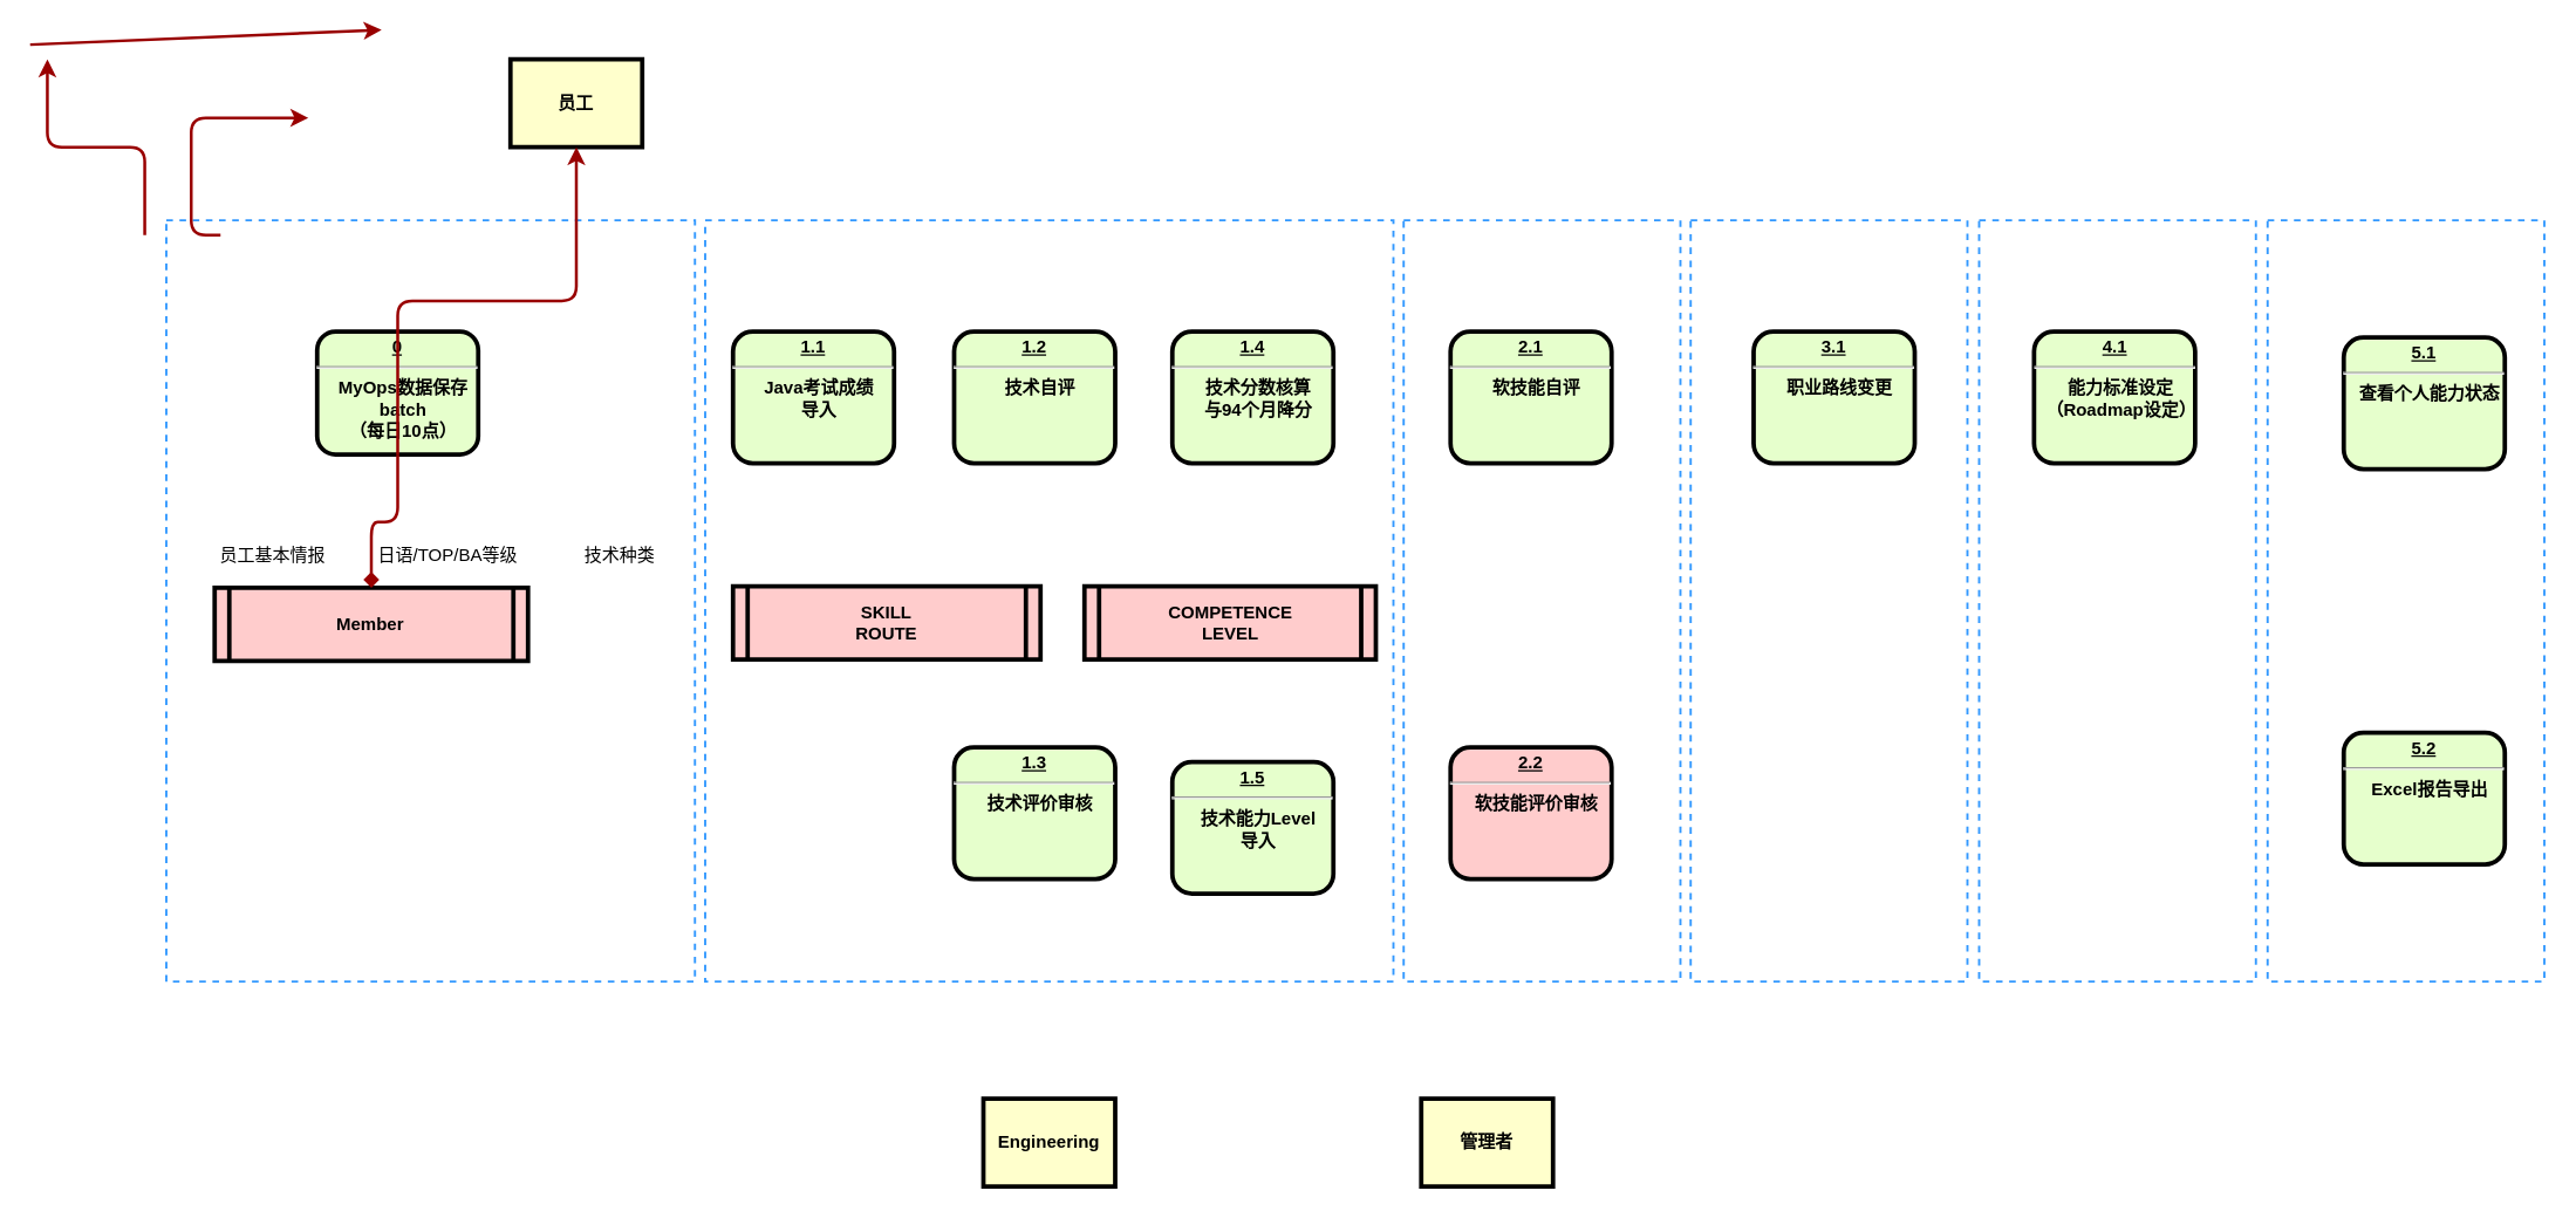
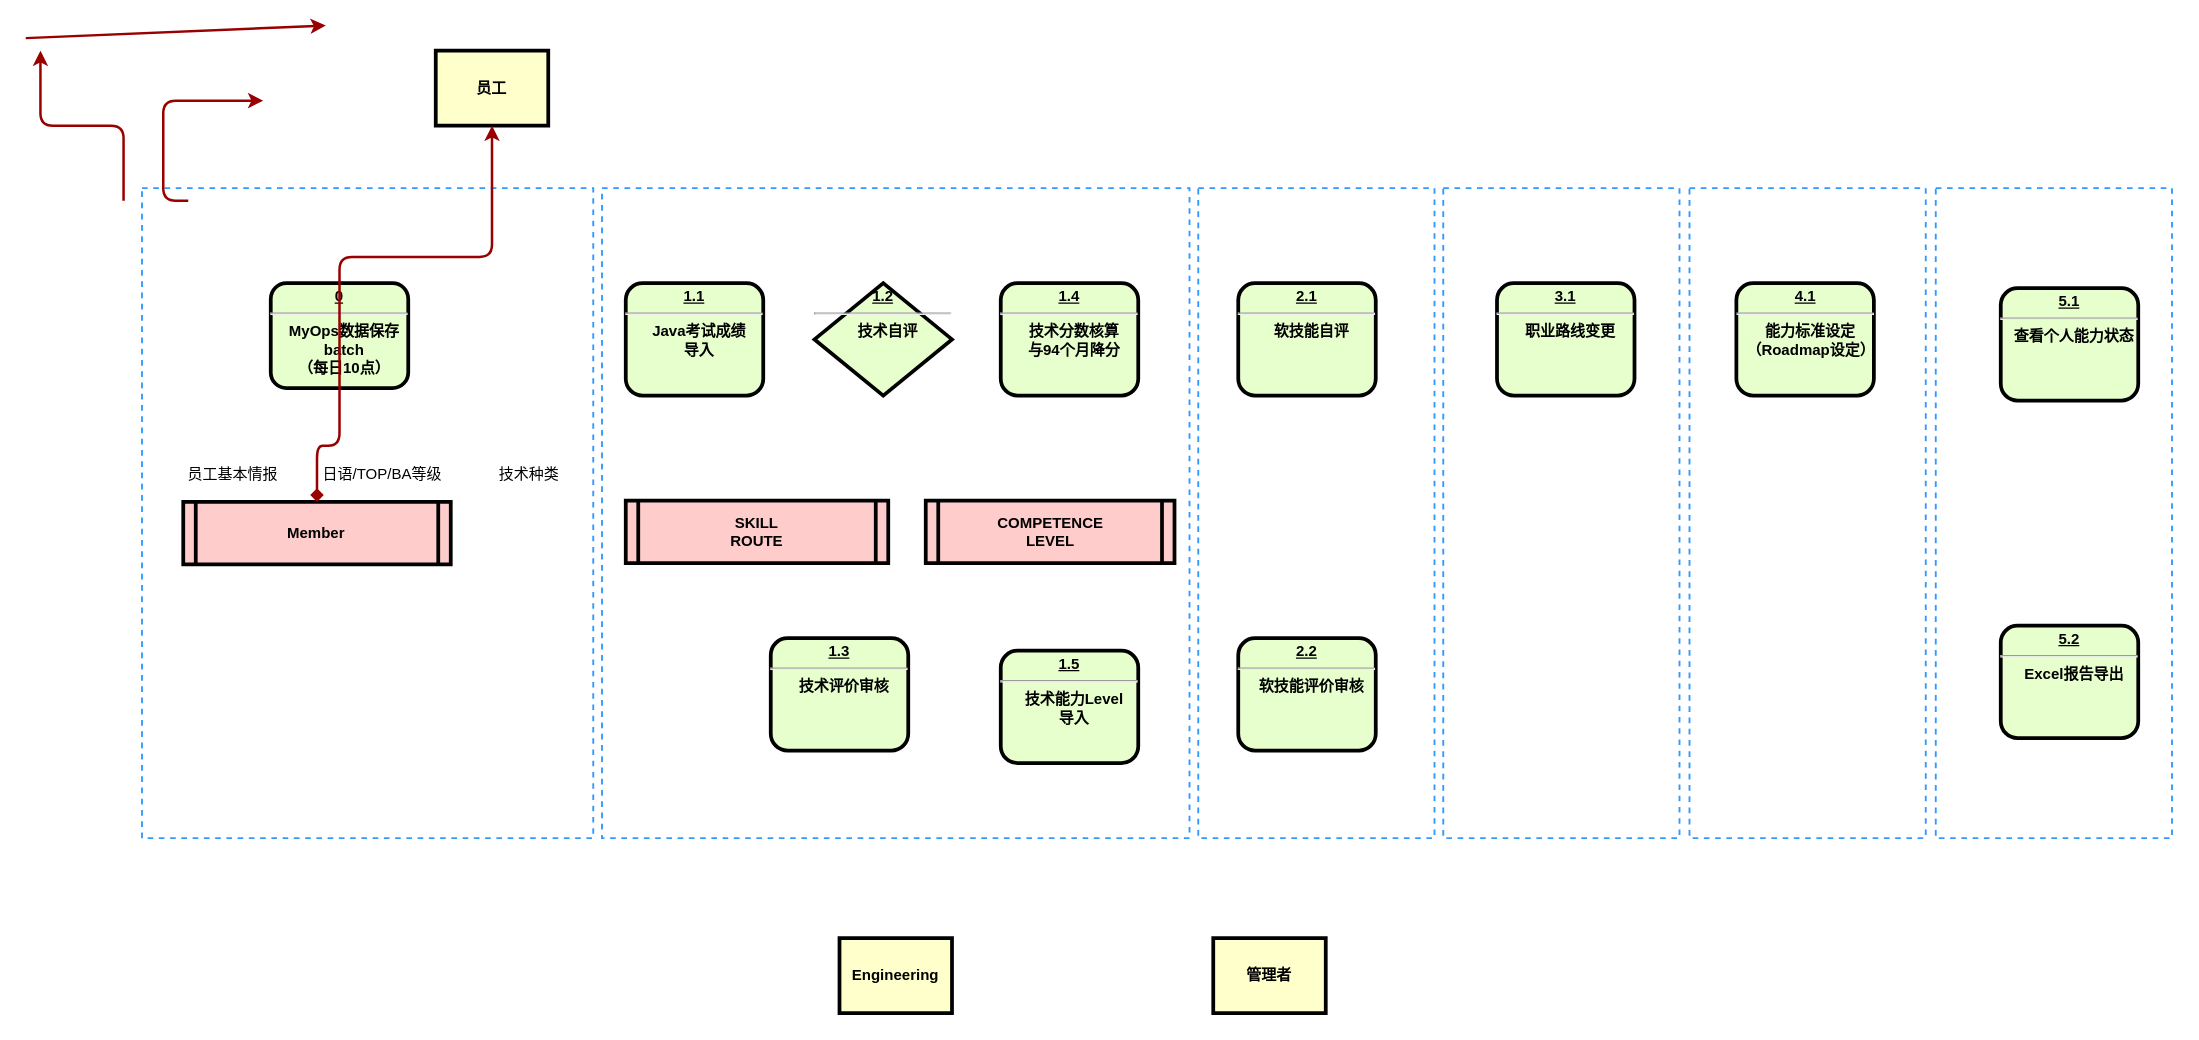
  <mxCell id="0" />
  <mxCell id="1" parent="0" />
  <mxCell id="2" value="" style="rounded=0;whiteSpace=wrap;html=1;fillColor=none;dashed=1;strokeColor=#3399FF;strokeWidth=1.5;align=left;" vertex="1" parent="1"><mxGeometry x="1548" y="150" width="189" height="520" as="geometry" /></mxCell>
  <mxCell id="3" value="" style="rounded=0;whiteSpace=wrap;html=1;fillColor=none;dashed=1;strokeColor=#3399FF;strokeWidth=1.5;align=left;" vertex="1" parent="1"><mxGeometry x="1351" y="150" width="189" height="520" as="geometry" /></mxCell>
  <mxCell id="4" value="" style="rounded=0;whiteSpace=wrap;html=1;fillColor=none;dashed=1;strokeColor=#3399FF;strokeWidth=1.5;align=left;" vertex="1" parent="1"><mxGeometry x="1154" y="150" width="189" height="520" as="geometry" /></mxCell>
  <mxCell id="5" value="" style="rounded=0;whiteSpace=wrap;html=1;fillColor=none;dashed=1;strokeColor=#3399FF;strokeWidth=1.5;align=left;" vertex="1" parent="1"><mxGeometry x="958" y="150" width="189" height="520" as="geometry" /></mxCell>
  <mxCell id="6" value="" style="rounded=0;whiteSpace=wrap;html=1;fillColor=none;dashed=1;strokeColor=#3399FF;strokeWidth=1.5;align=left;" vertex="1" parent="1"><mxGeometry x="113" y="150" width="361" height="520" as="geometry" /></mxCell>
  <mxCell id="7" value="" style="rounded=0;whiteSpace=wrap;html=1;fillColor=none;dashed=1;strokeColor=#3399FF;strokeWidth=1.5;align=left;" vertex="1" parent="1"><mxGeometry x="481" y="150" width="470" height="520" as="geometry" /></mxCell>
  <mxCell id="8" value="&lt;p style=&quot;margin: 0px; margin-top: 4px; text-align: center; text-decoration: underline;&quot;&gt;&lt;strong&gt;0&lt;/strong&gt;&lt;/p&gt;&lt;hr&gt;&lt;p style=&quot;margin: 0px; margin-left: 8px;&quot;&gt;MyOps&lt;span style=&quot;background-color: initial;&quot;&gt;数据保存&lt;/span&gt;&lt;/p&gt;&lt;p style=&quot;margin: 0px; margin-left: 8px;&quot;&gt;batch&lt;br style=&quot;border-color: var(--border-color); padding: 0px; margin: 0px;&quot;&gt;&lt;span style=&quot;&quot;&gt;（每日10点）&lt;/span&gt;&lt;br&gt;&lt;/p&gt;" style="verticalAlign=middle;align=center;overflow=fill;fontSize=12;fontFamily=Helvetica;html=1;rounded=1;fontStyle=1;strokeWidth=3;fillColor=#E6FFCC" parent="1" vertex="1"><mxGeometry x="216" y="226" width="110" height="84" as="geometry" /></mxCell>
  <mxCell id="9" value="员工" style="whiteSpace=wrap;align=center;verticalAlign=middle;fontStyle=1;strokeWidth=3;fillColor=#FFFFCC" parent="1" vertex="1"><mxGeometry x="348" y="40" width="90" height="60" as="geometry" /></mxCell>
  <mxCell id="10" value="Member" style="shape=process;whiteSpace=wrap;align=center;verticalAlign=middle;size=0.048;fontStyle=1;strokeWidth=3;fillColor=#FFCCCC" parent="1" vertex="1"><mxGeometry x="146" y="401" width="214" height="50" as="geometry" /></mxCell>
  <mxCell id="11" value="&lt;p style=&quot;margin: 0px; margin-top: 4px; text-align: center; text-decoration: underline;&quot;&gt;1.1&lt;/p&gt;&lt;hr&gt;&lt;p style=&quot;margin: 0px; margin-left: 8px;&quot;&gt;Java考试成绩&lt;/p&gt;&lt;p style=&quot;margin: 0px; margin-left: 8px;&quot;&gt;导入&lt;/p&gt;" style="verticalAlign=middle;align=center;overflow=fill;fontSize=12;fontFamily=Helvetica;html=1;rounded=1;fontStyle=1;strokeWidth=3;fillColor=#E6FFCC" parent="1" vertex="1"><mxGeometry x="500" y="226" width="110" height="90" as="geometry" /></mxCell>
  <mxCell id="12" value="&lt;p style=&quot;margin: 0px; margin-top: 4px; text-align: center; text-decoration: underline;&quot;&gt;1.4&lt;/p&gt;&lt;hr&gt;&lt;p style=&quot;margin: 0px; margin-left: 8px;&quot;&gt;技术分数核算&lt;/p&gt;&lt;p style=&quot;margin: 0px; margin-left: 8px;&quot;&gt;与94个月降分&lt;/p&gt;" style="verticalAlign=middle;align=center;overflow=fill;fontSize=12;fontFamily=Helvetica;html=1;rounded=1;fontStyle=1;strokeWidth=3;fillColor=#E6FFCC" parent="1" vertex="1"><mxGeometry x="800" y="226" width="110" height="90" as="geometry" /></mxCell>
- <mxCell id="13" value="&lt;p style=&quot;margin: 0px; margin-top: 4px; text-align: center; text-decoration: underline;&quot;&gt;1.2&lt;/p&gt;&lt;hr&gt;&lt;p style=&quot;margin: 0px; margin-left: 8px;&quot;&gt;技术自评&lt;/p&gt;" style="verticalAlign=middle;align=center;overflow=fill;fontSize=12;fontFamily=Helvetica;html=1;rounded=1;fontStyle=1;strokeWidth=3;fillColor=#E6FFCC" parent="1" vertex="1"><mxGeometry x="651" y="226" width="110" height="90" as="geometry" /></mxCell>
+ <mxCell id="13" value="&lt;p style=&quot;margin: 0px; margin-top: 4px; text-align: center; text-decoration: underline;&quot;&gt;1.2&lt;/p&gt;&lt;hr&gt;&lt;p style=&quot;margin: 0px; margin-left: 8px;&quot;&gt;技术自评&lt;/p&gt;" style="rhombus;verticalAlign=middle;align=center;overflow=fill;fontSize=12;fontFamily=Helvetica;html=1;fontStyle=1;strokeWidth=3;fillColor=#E6FFCC;" parent="1" vertex="1"><mxGeometry x="651" y="226" width="110" height="90" as="geometry" /></mxCell>
  <mxCell id="14" value="管理者" style="whiteSpace=wrap;align=center;verticalAlign=middle;fontStyle=1;strokeWidth=3;fillColor=#FFFFCC" parent="1" vertex="1"><mxGeometry x="970" y="750" width="90" height="60" as="geometry" /></mxCell>
  <mxCell id="15" value="Engineering" style="whiteSpace=wrap;align=center;verticalAlign=middle;fontStyle=1;strokeWidth=3;fillColor=#FFFFCC" parent="1" vertex="1"><mxGeometry x="671" y="750" width="90" height="60" as="geometry" /></mxCell>
  <mxCell id="16" value="" style="edgeStyle=none;noEdgeStyle=1;strokeColor=#990000;strokeWidth=2" parent="1" edge="1"><mxGeometry width="100" height="100" relative="1" as="geometry"><mxPoint x="20" y="29.996" as="sourcePoint" /><mxPoint x="260" y="20" as="targetPoint" /></mxGeometry></mxCell>
  <mxCell id="17" value="日语/TOP/BA等级" style="text;spacingTop=-5;align=center" parent="1" vertex="1"><mxGeometry x="290.5" y="370" width="30" height="20" as="geometry" /></mxCell>
  <mxCell id="18" value="" style="edgeStyle=elbowEdgeStyle;elbow=horizontal;strokeColor=#990000;strokeWidth=2" parent="1" edge="1"><mxGeometry width="100" height="100" relative="1" as="geometry"><mxPoint x="150" y="160" as="sourcePoint" /><mxPoint x="210" y="80" as="targetPoint" /><Array as="points"><mxPoint x="130" y="80" /></Array></mxGeometry></mxCell>
  <mxCell id="19" value="" style="edgeStyle=elbowEdgeStyle;elbow=vertical;strokeColor=#990000;strokeWidth=2" parent="1" edge="1"><mxGeometry width="100" height="100" relative="1" as="geometry"><mxPoint x="98.25" y="160" as="sourcePoint" /><mxPoint x="31.75" y="40" as="targetPoint" /><Array as="points"><mxPoint x="188.25" y="100" /></Array></mxGeometry></mxCell>
  <mxCell id="20" value="COMPETENCE&#10;LEVEL" style="shape=process;whiteSpace=wrap;align=center;verticalAlign=middle;size=0.048;fontStyle=1;strokeWidth=3;fillColor=#FFCCCC" parent="1" vertex="1"><mxGeometry x="740" y="400" width="199" height="50" as="geometry" /></mxCell>
  <mxCell id="21" value="" style="edgeStyle=elbowEdgeStyle;elbow=vertical;entryX=0.5;entryY=0;strokeColor=#990000;strokeWidth=2;exitX=0.5;exitY=1;exitDx=0;exitDy=0;entryDx=0;entryDy=0;endArrow=diamond;" parent="1" source="8" target="10" edge="1"><mxGeometry width="100" height="100" relative="1" as="geometry"><mxPoint x="127" y="562" as="sourcePoint" /><mxPoint x="226" y="441" as="targetPoint" /></mxGeometry></mxCell>
  <mxCell id="22" value="" style="edgeStyle=elbowEdgeStyle;elbow=vertical;strokeColor=#990000;strokeWidth=2;exitX=0.5;exitY=1;exitDx=0;exitDy=0;" parent="1" source="8" target="9" edge="1"><mxGeometry width="100" height="100" relative="1" as="geometry"><mxPoint x="386" y="301" as="sourcePoint" /><mxPoint x="301" y="392" as="targetPoint" /></mxGeometry></mxCell>
  <mxCell id="23" value="员工基本情报" style="text;spacingTop=-5;align=center" parent="1" vertex="1"><mxGeometry x="173.5" y="370" width="25" height="20" as="geometry" /></mxCell>
  <mxCell id="24" value="SKILL&#10;ROUTE" style="shape=process;whiteSpace=wrap;align=center;verticalAlign=middle;size=0.048;fontStyle=1;strokeWidth=3;fillColor=#FFCCCC" parent="1" vertex="1"><mxGeometry x="500" y="400" width="210" height="50" as="geometry" /></mxCell>
  <mxCell id="25" value="技术种类" style="text;spacingTop=-5;align=center" parent="1" vertex="1"><mxGeometry x="408" y="370" width="30" height="20" as="geometry" /></mxCell>
  <mxCell id="26" style="edgeStyle=orthogonalEdgeStyle;rounded=0;orthogonalLoop=1;jettySize=auto;html=1;exitX=0.5;exitY=1;exitDx=0;exitDy=0;" parent="1" source="11" target="11" edge="1"><mxGeometry relative="1" as="geometry" /></mxCell>
- <mxCell id="27" value="&lt;p style=&quot;margin: 0px; margin-top: 4px; text-align: center; text-decoration: underline;&quot;&gt;1.3&lt;/p&gt;&lt;hr&gt;&lt;p style=&quot;margin: 0px; margin-left: 8px;&quot;&gt;技术评价审核&lt;/p&gt;" style="verticalAlign=middle;align=center;overflow=fill;fontSize=12;fontFamily=Helvetica;html=1;rounded=1;fontStyle=1;strokeWidth=3;fillColor=#E6FFCC" parent="1" vertex="1"><mxGeometry x="651" y="510" width="110" height="90" as="geometry" /></mxCell>
+ <mxCell id="27" value="&lt;p style=&quot;margin: 0px; margin-top: 4px; text-align: center; text-decoration: underline;&quot;&gt;1.3&lt;/p&gt;&lt;hr&gt;&lt;p style=&quot;margin: 0px; margin-left: 8px;&quot;&gt;技术评价审核&lt;/p&gt;" style="verticalAlign=middle;align=center;overflow=fill;fontSize=12;fontFamily=Helvetica;html=1;rounded=1;fontStyle=1;strokeWidth=3;fillColor=#E6FFCC" parent="1" vertex="1"><mxGeometry x="616" y="510" width="110" height="90" as="geometry" /></mxCell>
  <mxCell id="28" value="&lt;p style=&quot;margin: 0px; margin-top: 4px; text-align: center; text-decoration: underline;&quot;&gt;&lt;strong&gt;5.2&lt;/strong&gt;&lt;/p&gt;&lt;hr&gt;&lt;p style=&quot;margin: 0px; margin-left: 8px;&quot;&gt;Excel报告导出&lt;/p&gt;" style="verticalAlign=middle;align=center;overflow=fill;fontSize=12;fontFamily=Helvetica;html=1;rounded=1;fontStyle=1;strokeWidth=3;fillColor=#E6FFCC" parent="1" vertex="1"><mxGeometry x="1600" y="500" width="110" height="90" as="geometry" /></mxCell>
- <mxCell id="29" value="&lt;p style=&quot;margin: 0px; margin-top: 4px; text-align: center; text-decoration: underline;&quot;&gt;&lt;strong&gt;2.2&lt;/strong&gt;&lt;/p&gt;&lt;hr&gt;&lt;p style=&quot;margin: 0px; margin-left: 8px;&quot;&gt;软技能评价审核&lt;/p&gt;" style="verticalAlign=middle;align=center;overflow=fill;fontSize=12;fontFamily=Helvetica;html=1;rounded=1;fontStyle=1;strokeWidth=3;fillColor=#ffcccc;" vertex="1" parent="1"><mxGeometry x="990" y="510" width="110" height="90" as="geometry" /></mxCell>
+ <mxCell id="29" value="&lt;p style=&quot;margin: 0px; margin-top: 4px; text-align: center; text-decoration: underline;&quot;&gt;&lt;strong&gt;2.2&lt;/strong&gt;&lt;/p&gt;&lt;hr&gt;&lt;p style=&quot;margin: 0px; margin-left: 8px;&quot;&gt;软技能评价审核&lt;/p&gt;" style="verticalAlign=middle;align=center;overflow=fill;fontSize=12;fontFamily=Helvetica;html=1;rounded=1;fontStyle=1;strokeWidth=3;fillColor=#E6FFCC" vertex="1" parent="1"><mxGeometry x="990" y="510" width="110" height="90" as="geometry" /></mxCell>
  <mxCell id="30" value="&lt;p style=&quot;margin: 0px; margin-top: 4px; text-align: center; text-decoration: underline;&quot;&gt;&lt;strong&gt;2.1&lt;/strong&gt;&lt;/p&gt;&lt;hr&gt;&lt;p style=&quot;margin: 0px; margin-left: 8px;&quot;&gt;软技能自评&lt;/p&gt;" style="verticalAlign=middle;align=center;overflow=fill;fontSize=12;fontFamily=Helvetica;html=1;rounded=1;fontStyle=1;strokeWidth=3;fillColor=#E6FFCC" vertex="1" parent="1"><mxGeometry x="990" y="226" width="110" height="90" as="geometry" /></mxCell>
  <mxCell id="31" value="&lt;p style=&quot;margin: 0px; margin-top: 4px; text-align: center; text-decoration: underline;&quot;&gt;1.5&lt;/p&gt;&lt;hr&gt;&lt;p style=&quot;margin: 0px; margin-left: 8px;&quot;&gt;技术能力Level&lt;/p&gt;&lt;p style=&quot;margin: 0px; margin-left: 8px;&quot;&gt;导入&lt;/p&gt;" style="verticalAlign=middle;align=center;overflow=fill;fontSize=12;fontFamily=Helvetica;html=1;rounded=1;fontStyle=1;strokeWidth=3;fillColor=#E6FFCC" vertex="1" parent="1"><mxGeometry x="800" y="520" width="110" height="90" as="geometry" /></mxCell>
  <mxCell id="32" value="&lt;p style=&quot;margin: 0px; margin-top: 4px; text-align: center; text-decoration: underline;&quot;&gt;&lt;strong&gt;3.1&lt;/strong&gt;&lt;/p&gt;&lt;hr&gt;&lt;p style=&quot;margin: 0px; margin-left: 8px;&quot;&gt;职业路线变更&lt;/p&gt;" style="verticalAlign=middle;align=center;overflow=fill;fontSize=12;fontFamily=Helvetica;html=1;rounded=1;fontStyle=1;strokeWidth=3;fillColor=#E6FFCC" vertex="1" parent="1"><mxGeometry x="1197" y="226" width="110" height="90" as="geometry" /></mxCell>
  <mxCell id="33" value="&lt;p style=&quot;margin: 0px; margin-top: 4px; text-align: center; text-decoration: underline;&quot;&gt;&lt;strong&gt;4.1&lt;/strong&gt;&lt;/p&gt;&lt;hr&gt;&lt;p style=&quot;margin: 0px; margin-left: 8px;&quot;&gt;能力标准设定&lt;/p&gt;&lt;p style=&quot;margin: 0px; margin-left: 8px;&quot;&gt;（Roadmap设定）&lt;/p&gt;" style="verticalAlign=middle;align=center;overflow=fill;fontSize=12;fontFamily=Helvetica;html=1;rounded=1;fontStyle=1;strokeWidth=3;fillColor=#E6FFCC" vertex="1" parent="1"><mxGeometry x="1388.5" y="226" width="110" height="90" as="geometry" /></mxCell>
  <mxCell id="34" value="&lt;p style=&quot;margin: 0px; margin-top: 4px; text-align: center; text-decoration: underline;&quot;&gt;&lt;strong&gt;5.1&lt;/strong&gt;&lt;/p&gt;&lt;hr&gt;&lt;p style=&quot;margin: 0px; margin-left: 8px;&quot;&gt;查看个人能力状态&lt;/p&gt;" style="verticalAlign=middle;align=center;overflow=fill;fontSize=12;fontFamily=Helvetica;html=1;rounded=1;fontStyle=1;strokeWidth=3;fillColor=#E6FFCC" vertex="1" parent="1"><mxGeometry x="1600" y="230" width="110" height="90" as="geometry" /></mxCell>
